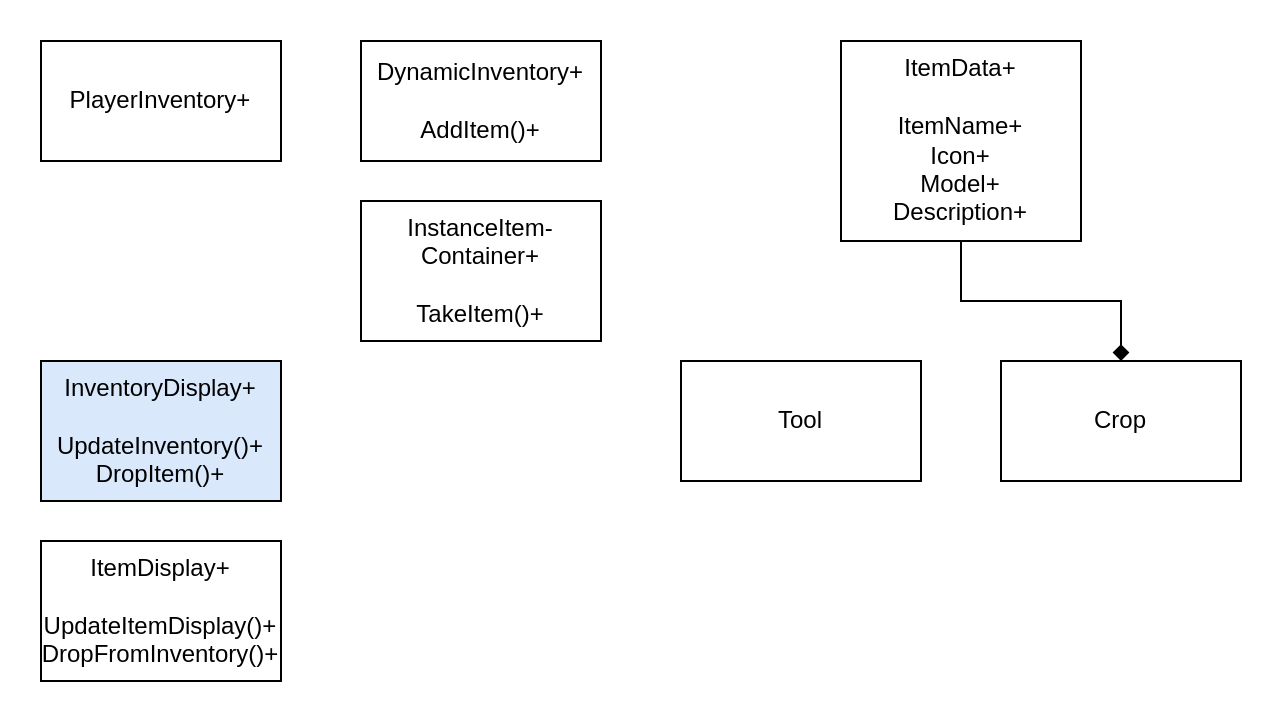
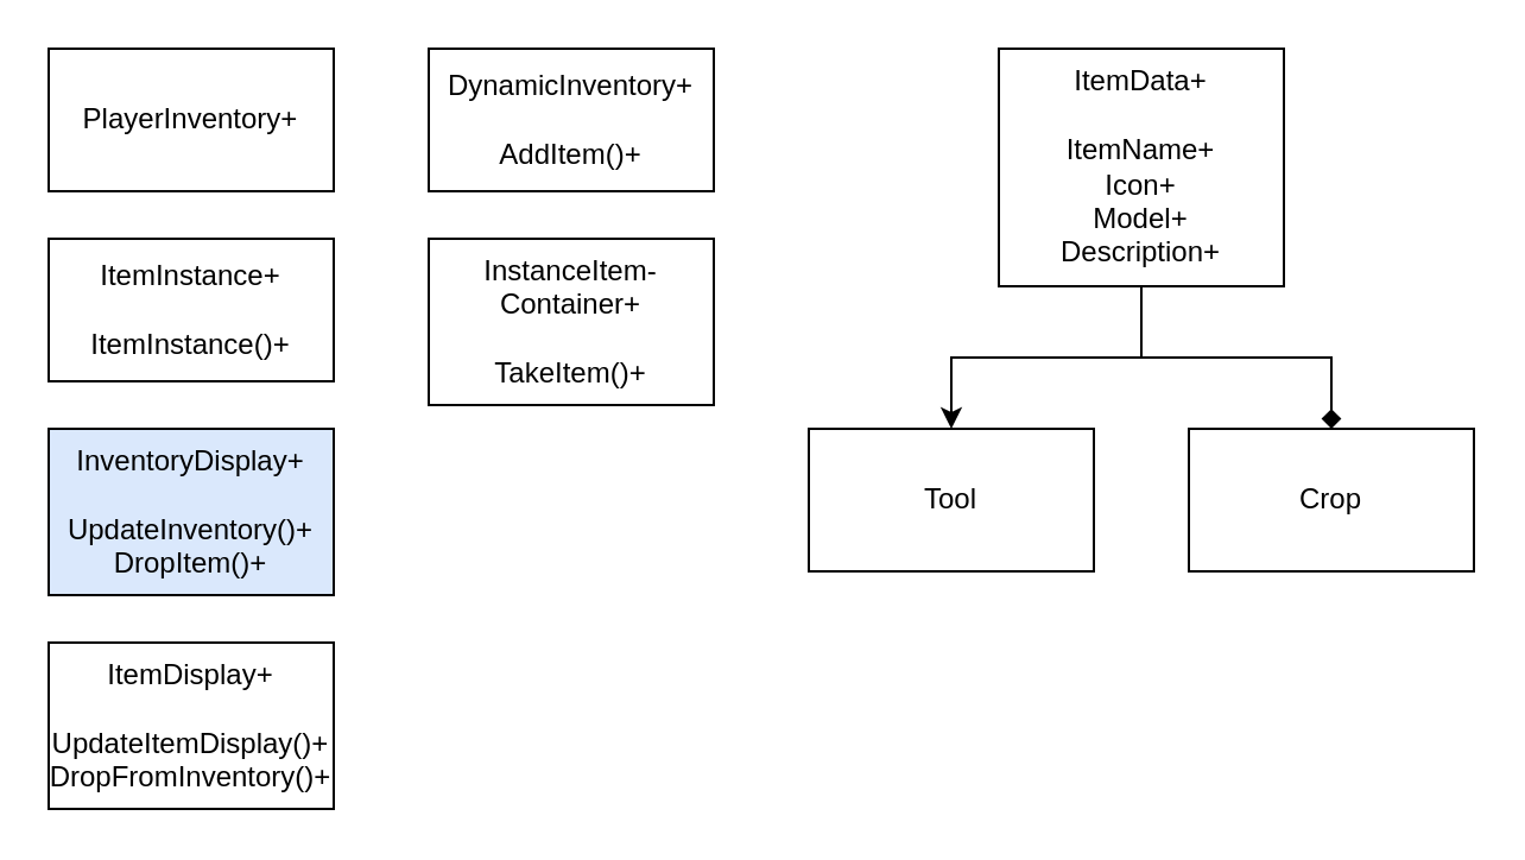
  <mxCell id="0" />
  <mxCell id="1" parent="0" />
  <mxCell id="2" value="PlayerInventory+" style="rounded=0;whiteSpace=wrap;html=1;" vertex="1" parent="1"><mxGeometry x="20" y="20" width="120" height="60" as="geometry" /></mxCell>
  <mxCell id="3" value="DynamicInventory+&lt;div&gt;&lt;br&gt;&lt;/div&gt;&lt;div&gt;AddItem()+&lt;/div&gt;" style="rounded=0;whiteSpace=wrap;html=1;" vertex="1" parent="1"><mxGeometry x="180" y="20" width="120" height="60" as="geometry" /></mxCell>
+ <mxCell id="4" value="ItemInstance+&lt;div&gt;&lt;br&gt;&lt;/div&gt;&lt;div&gt;ItemInstance()+&lt;/div&gt;" style="rounded=0;whiteSpace=wrap;html=1;" vertex="1" parent="1"><mxGeometry x="20" y="100" width="120" height="60" as="geometry" /></mxCell>
  <mxCell id="5" value="InstanceItem-Container+&lt;div&gt;&lt;br&gt;&lt;/div&gt;&lt;div&gt;TakeItem()+&lt;/div&gt;" style="rounded=0;whiteSpace=wrap;html=1;" vertex="1" parent="1"><mxGeometry x="180" y="100" width="120" height="70" as="geometry" /></mxCell>
+ <mxCell id="6" style="edgeStyle=orthogonalEdgeStyle;rounded=0;orthogonalLoop=1;jettySize=auto;html=1;" edge="1" parent="1" source="8" target="11"><mxGeometry relative="1" as="geometry" /></mxCell>
  <mxCell id="7" style="edgeStyle=orthogonalEdgeStyle;rounded=0;orthogonalLoop=1;jettySize=auto;html=1;entryX=0.5;entryY=0;entryDx=0;entryDy=0;endArrow=diamond;" edge="1" parent="1" source="8" target="12"><mxGeometry relative="1" as="geometry" /></mxCell>
  <mxCell id="8" value="ItemData+&lt;div&gt;&lt;br&gt;&lt;/div&gt;&lt;div&gt;ItemName+&lt;/div&gt;&lt;div&gt;Icon+&lt;/div&gt;&lt;div&gt;Model+&lt;/div&gt;&lt;div&gt;Description+&lt;/div&gt;" style="rounded=0;whiteSpace=wrap;html=1;" vertex="1" parent="1"><mxGeometry x="420" y="20" width="120" height="100" as="geometry" /></mxCell>
  <mxCell id="9" value="InventoryDisplay+&lt;div&gt;&lt;br&gt;&lt;/div&gt;&lt;div&gt;UpdateInventory()+&lt;/div&gt;&lt;div&gt;DropItem()+&lt;/div&gt;" style="rounded=0;whiteSpace=wrap;html=1;fillColor=#dae8fc;" vertex="1" parent="1"><mxGeometry x="20" y="180" width="120" height="70" as="geometry" /></mxCell>
  <mxCell id="10" value="ItemDisplay+&lt;div&gt;&lt;br&gt;&lt;/div&gt;&lt;div&gt;UpdateItemDisplay()+&lt;/div&gt;&lt;div&gt;DropFromInventory()+&lt;/div&gt;" style="rounded=0;whiteSpace=wrap;html=1;" vertex="1" parent="1"><mxGeometry x="20" y="270" width="120" height="70" as="geometry" /></mxCell>
  <mxCell id="11" value="Tool" style="rounded=0;whiteSpace=wrap;html=1;" vertex="1" parent="1"><mxGeometry x="340" y="180" width="120" height="60" as="geometry" /></mxCell>
  <mxCell id="12" value="Crop" style="rounded=0;whiteSpace=wrap;html=1;" vertex="1" parent="1"><mxGeometry x="500" y="180" width="120" height="60" as="geometry" /></mxCell>
